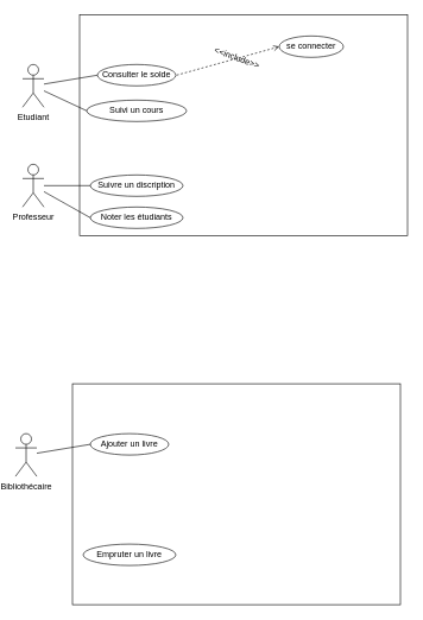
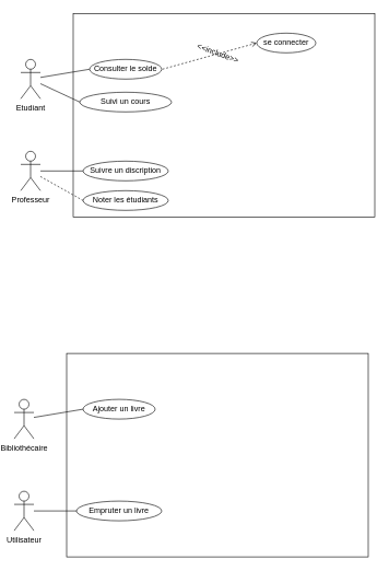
  <mxCell id="0" />
  <mxCell id="1" parent="0" />
  <mxCell id="2" value="" style="rounded=0;whiteSpace=wrap;html=1;" parent="1" vertex="1"><mxGeometry x="110" y="20" width="460" height="310" as="geometry" /></mxCell>
  <mxCell id="3" value="Etudiant" style="shape=umlActor;html=1;verticalLabelPosition=bottom;verticalAlign=top;align=center;" parent="1" vertex="1"><mxGeometry x="30" y="90" width="30" height="60" as="geometry" /></mxCell>
  <mxCell id="4" style="edgeStyle=none;html=1;endArrow=none;endFill=0;entryX=0;entryY=0.5;entryDx=0;entryDy=0;" parent="1" source="3" target="5" edge="1"><mxGeometry relative="1" as="geometry" /></mxCell>
  <mxCell id="5" value="Consulter le solde" style="ellipse;whiteSpace=wrap;html=1;" parent="1" vertex="1"><mxGeometry x="135" y="90" width="110" height="30" as="geometry" /></mxCell>
  <mxCell id="6" style="edgeStyle=none;html=1;endArrow=none;endFill=0;" parent="1" source="8" target="9" edge="1"><mxGeometry relative="1" as="geometry" /></mxCell>
- <mxCell id="7" style="edgeStyle=none;html=1;entryX=0;entryY=0.5;entryDx=0;entryDy=0;endArrow=none;endFill=0;" parent="1" source="8" target="12" edge="1"><mxGeometry relative="1" as="geometry" /></mxCell>
+ <mxCell id="7" style="edgeStyle=none;html=1;entryX=0;entryY=0.5;entryDx=0;entryDy=0;endArrow=none;endFill=0;dashed=1;" parent="1" source="8" target="12" edge="1"><mxGeometry relative="1" as="geometry" /></mxCell>
  <mxCell id="8" value="Professeur" style="shape=umlActor;html=1;verticalLabelPosition=bottom;verticalAlign=top;align=center;" parent="1" vertex="1"><mxGeometry x="30" y="230" width="30" height="60" as="geometry" /></mxCell>
  <mxCell id="9" value="Suivre un discription" style="ellipse;whiteSpace=wrap;html=1;" parent="1" vertex="1"><mxGeometry x="125" y="245" width="130" height="30" as="geometry" /></mxCell>
  <mxCell id="10" value="Suivi un cours" style="ellipse;whiteSpace=wrap;html=1;" parent="1" vertex="1"><mxGeometry x="120" y="140" width="140" height="30" as="geometry" /></mxCell>
  <mxCell id="11" style="edgeStyle=none;html=1;entryX=0;entryY=0.5;entryDx=0;entryDy=0;endArrow=none;endFill=0;" parent="1" source="3" target="10" edge="1"><mxGeometry relative="1" as="geometry" /></mxCell>
  <mxCell id="12" value="Noter les étudiants" style="ellipse;whiteSpace=wrap;html=1;" parent="1" vertex="1"><mxGeometry x="125" y="290" width="130" height="30" as="geometry" /></mxCell>
  <mxCell id="13" style="edgeStyle=none;html=1;entryX=1;entryY=0.5;entryDx=0;entryDy=0;endArrow=none;endFill=0;dashed=1;startArrow=open;startFill=0;exitX=0;exitY=0.5;exitDx=0;exitDy=0;" edge="1" parent="1" source="14"><mxGeometry relative="1" as="geometry"><mxPoint x="411" y="85" as="sourcePoint" /><mxPoint x="246" y="105" as="targetPoint" /></mxGeometry></mxCell>
  <mxCell id="14" value="se connecter" style="ellipse;whiteSpace=wrap;html=1;" vertex="1" parent="1"><mxGeometry x="390" y="50" width="90" height="30" as="geometry" /></mxCell>
  <mxCell id="15" value="&amp;lt;&amp;lt;include&amp;gt;&amp;gt;" style="text;html=1;align=center;verticalAlign=middle;whiteSpace=wrap;rounded=0;rotation=20;" vertex="1" parent="1"><mxGeometry x="301" y="66" width="60" height="30" as="geometry" /></mxCell>
  <mxCell id="16" value="" style="rounded=0;whiteSpace=wrap;html=1;" vertex="1" parent="1"><mxGeometry x="100" y="538" width="460" height="310" as="geometry" /></mxCell>
  <mxCell id="17" value="Bibliothécaire" style="shape=umlActor;html=1;verticalLabelPosition=bottom;verticalAlign=top;align=center;" vertex="1" parent="1"><mxGeometry x="20" y="608" width="30" height="60" as="geometry" /></mxCell>
  <mxCell id="18" style="edgeStyle=none;html=1;endArrow=none;endFill=0;entryX=0;entryY=0.5;entryDx=0;entryDy=0;" edge="1" source="17" target="19" parent="1"><mxGeometry relative="1" as="geometry" /></mxCell>
  <mxCell id="19" value="Ajouter un livre" style="ellipse;whiteSpace=wrap;html=1;" vertex="1" parent="1"><mxGeometry x="125" y="608" width="110" height="30" as="geometry" /></mxCell>
+ <mxCell id="20" style="edgeStyle=none;html=1;endArrow=none;endFill=0;" edge="1" source="21" target="22" parent="1"><mxGeometry relative="1" as="geometry" /></mxCell>
+ <mxCell id="21" value="Utilisateur" style="shape=umlActor;html=1;verticalLabelPosition=bottom;verticalAlign=top;align=center;" vertex="1" parent="1"><mxGeometry x="20" y="748" width="30" height="60" as="geometry" /></mxCell>
  <mxCell id="22" value="Empruter un livre" style="ellipse;whiteSpace=wrap;html=1;" vertex="1" parent="1"><mxGeometry x="115" y="763" width="130" height="30" as="geometry" /></mxCell>
